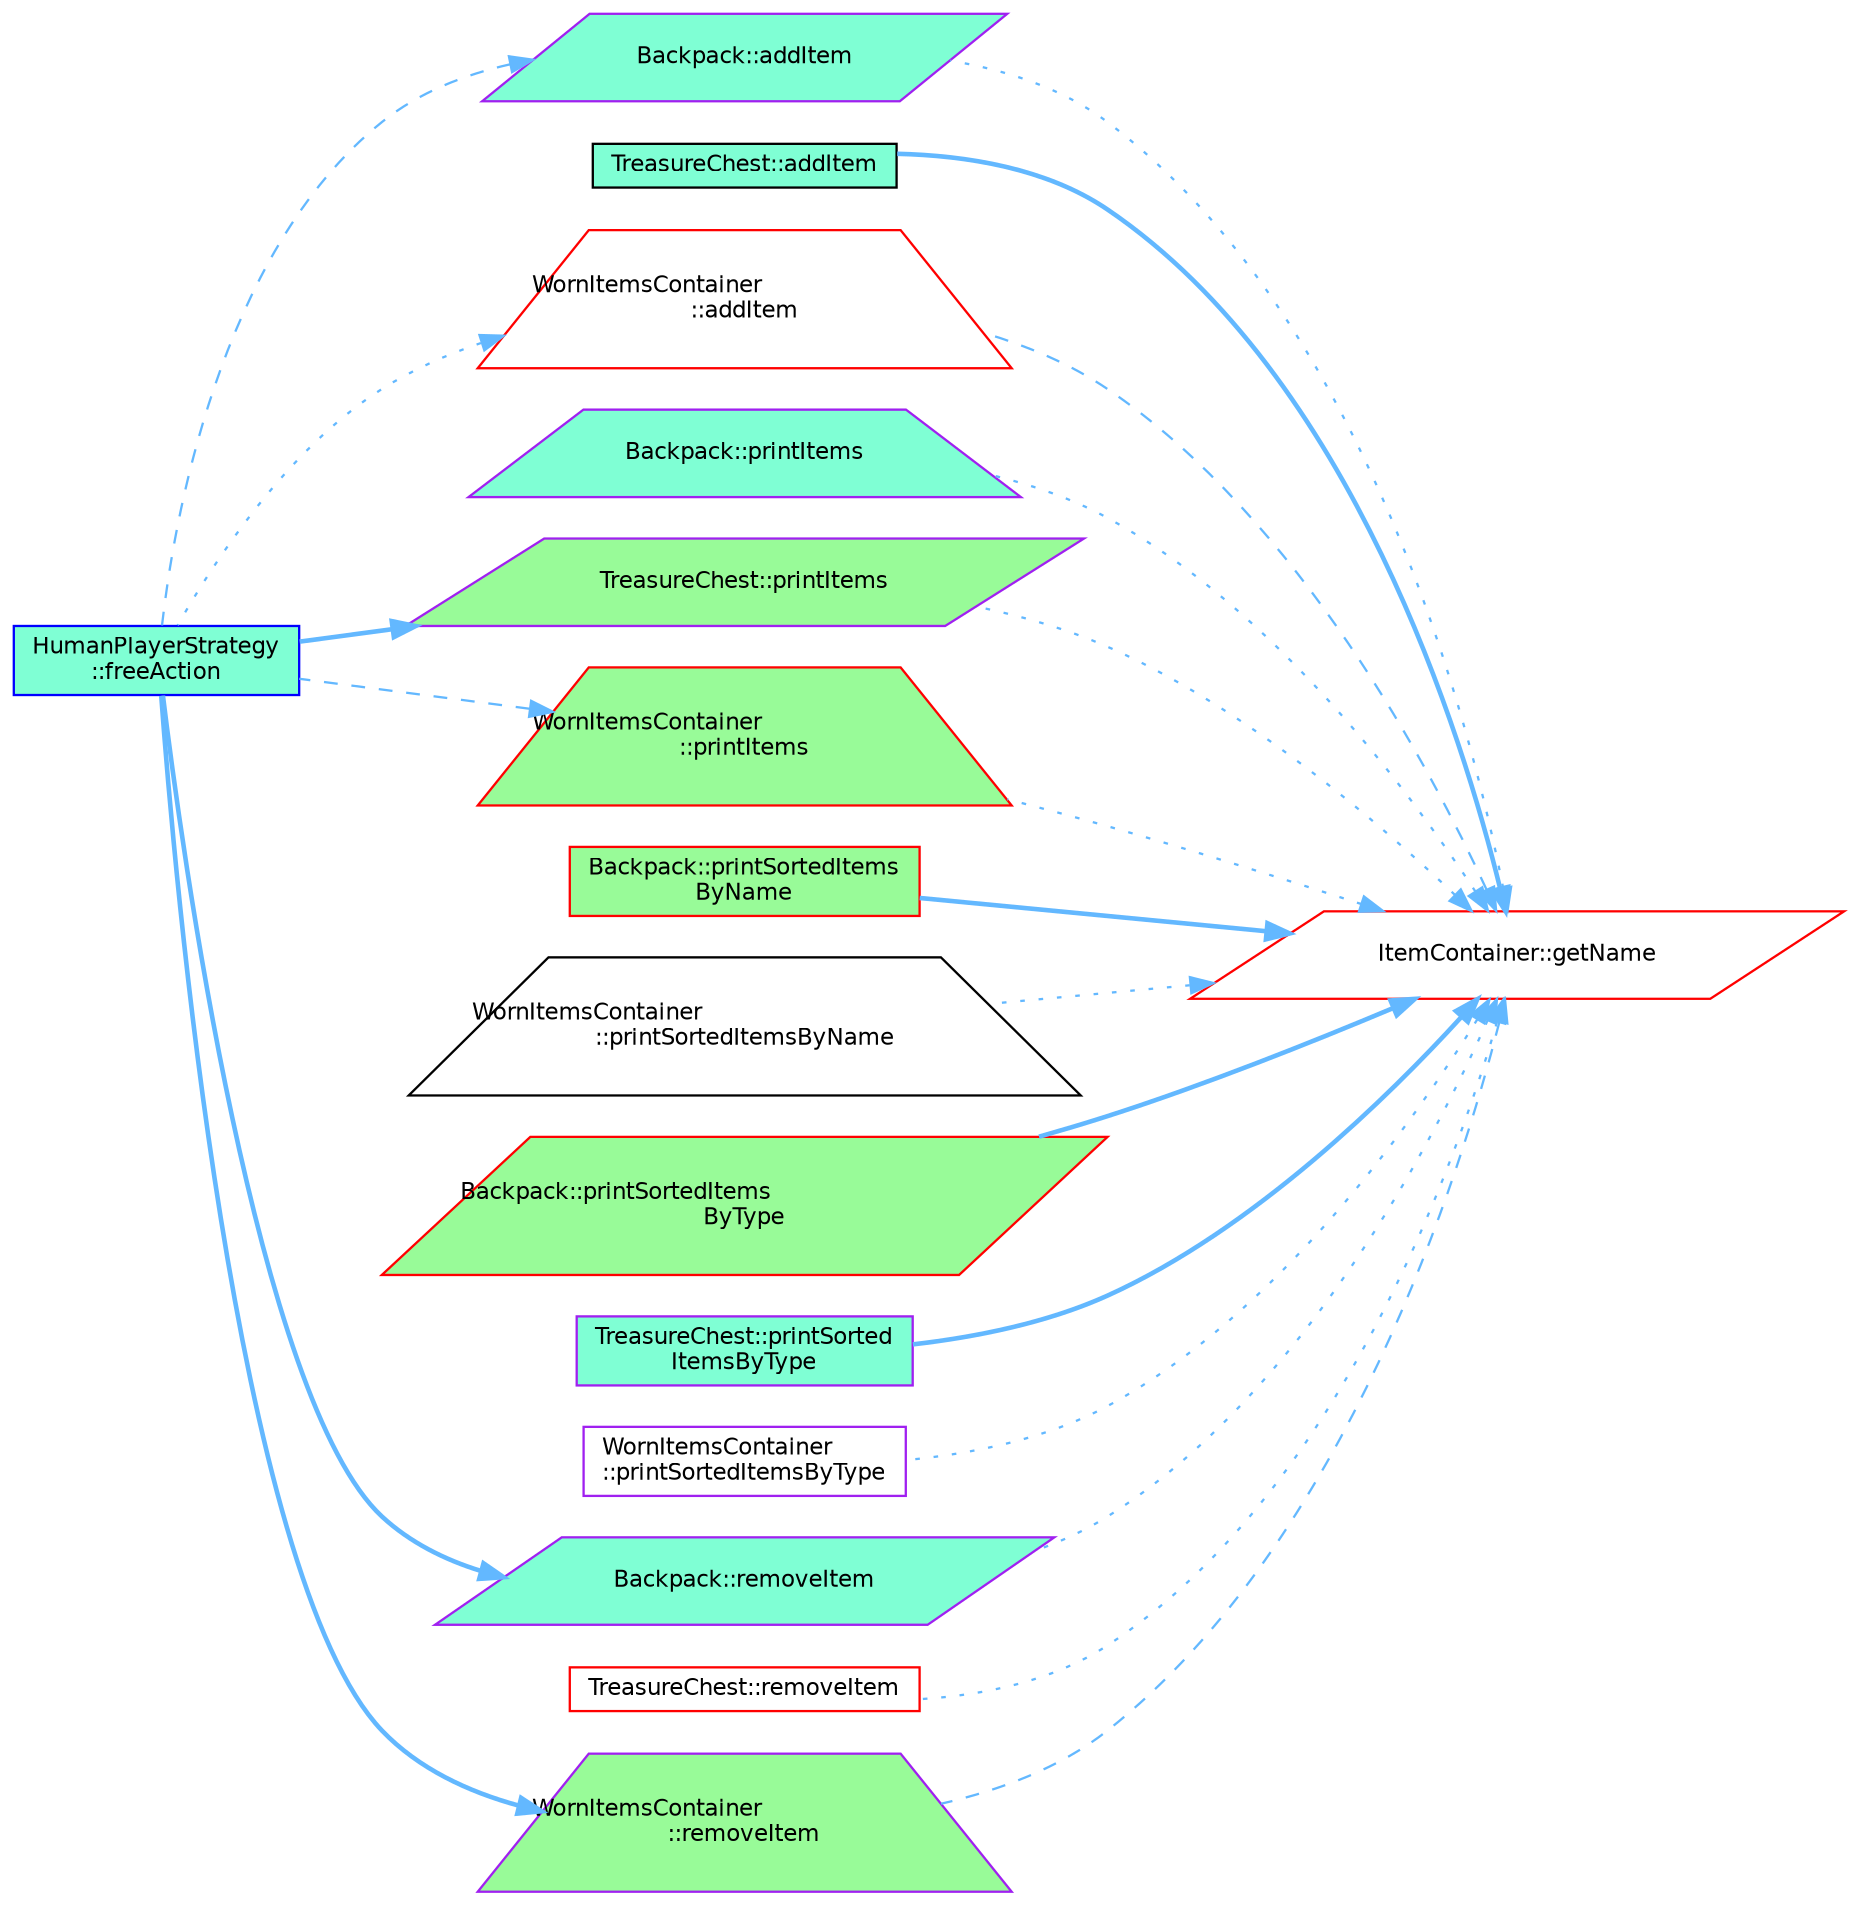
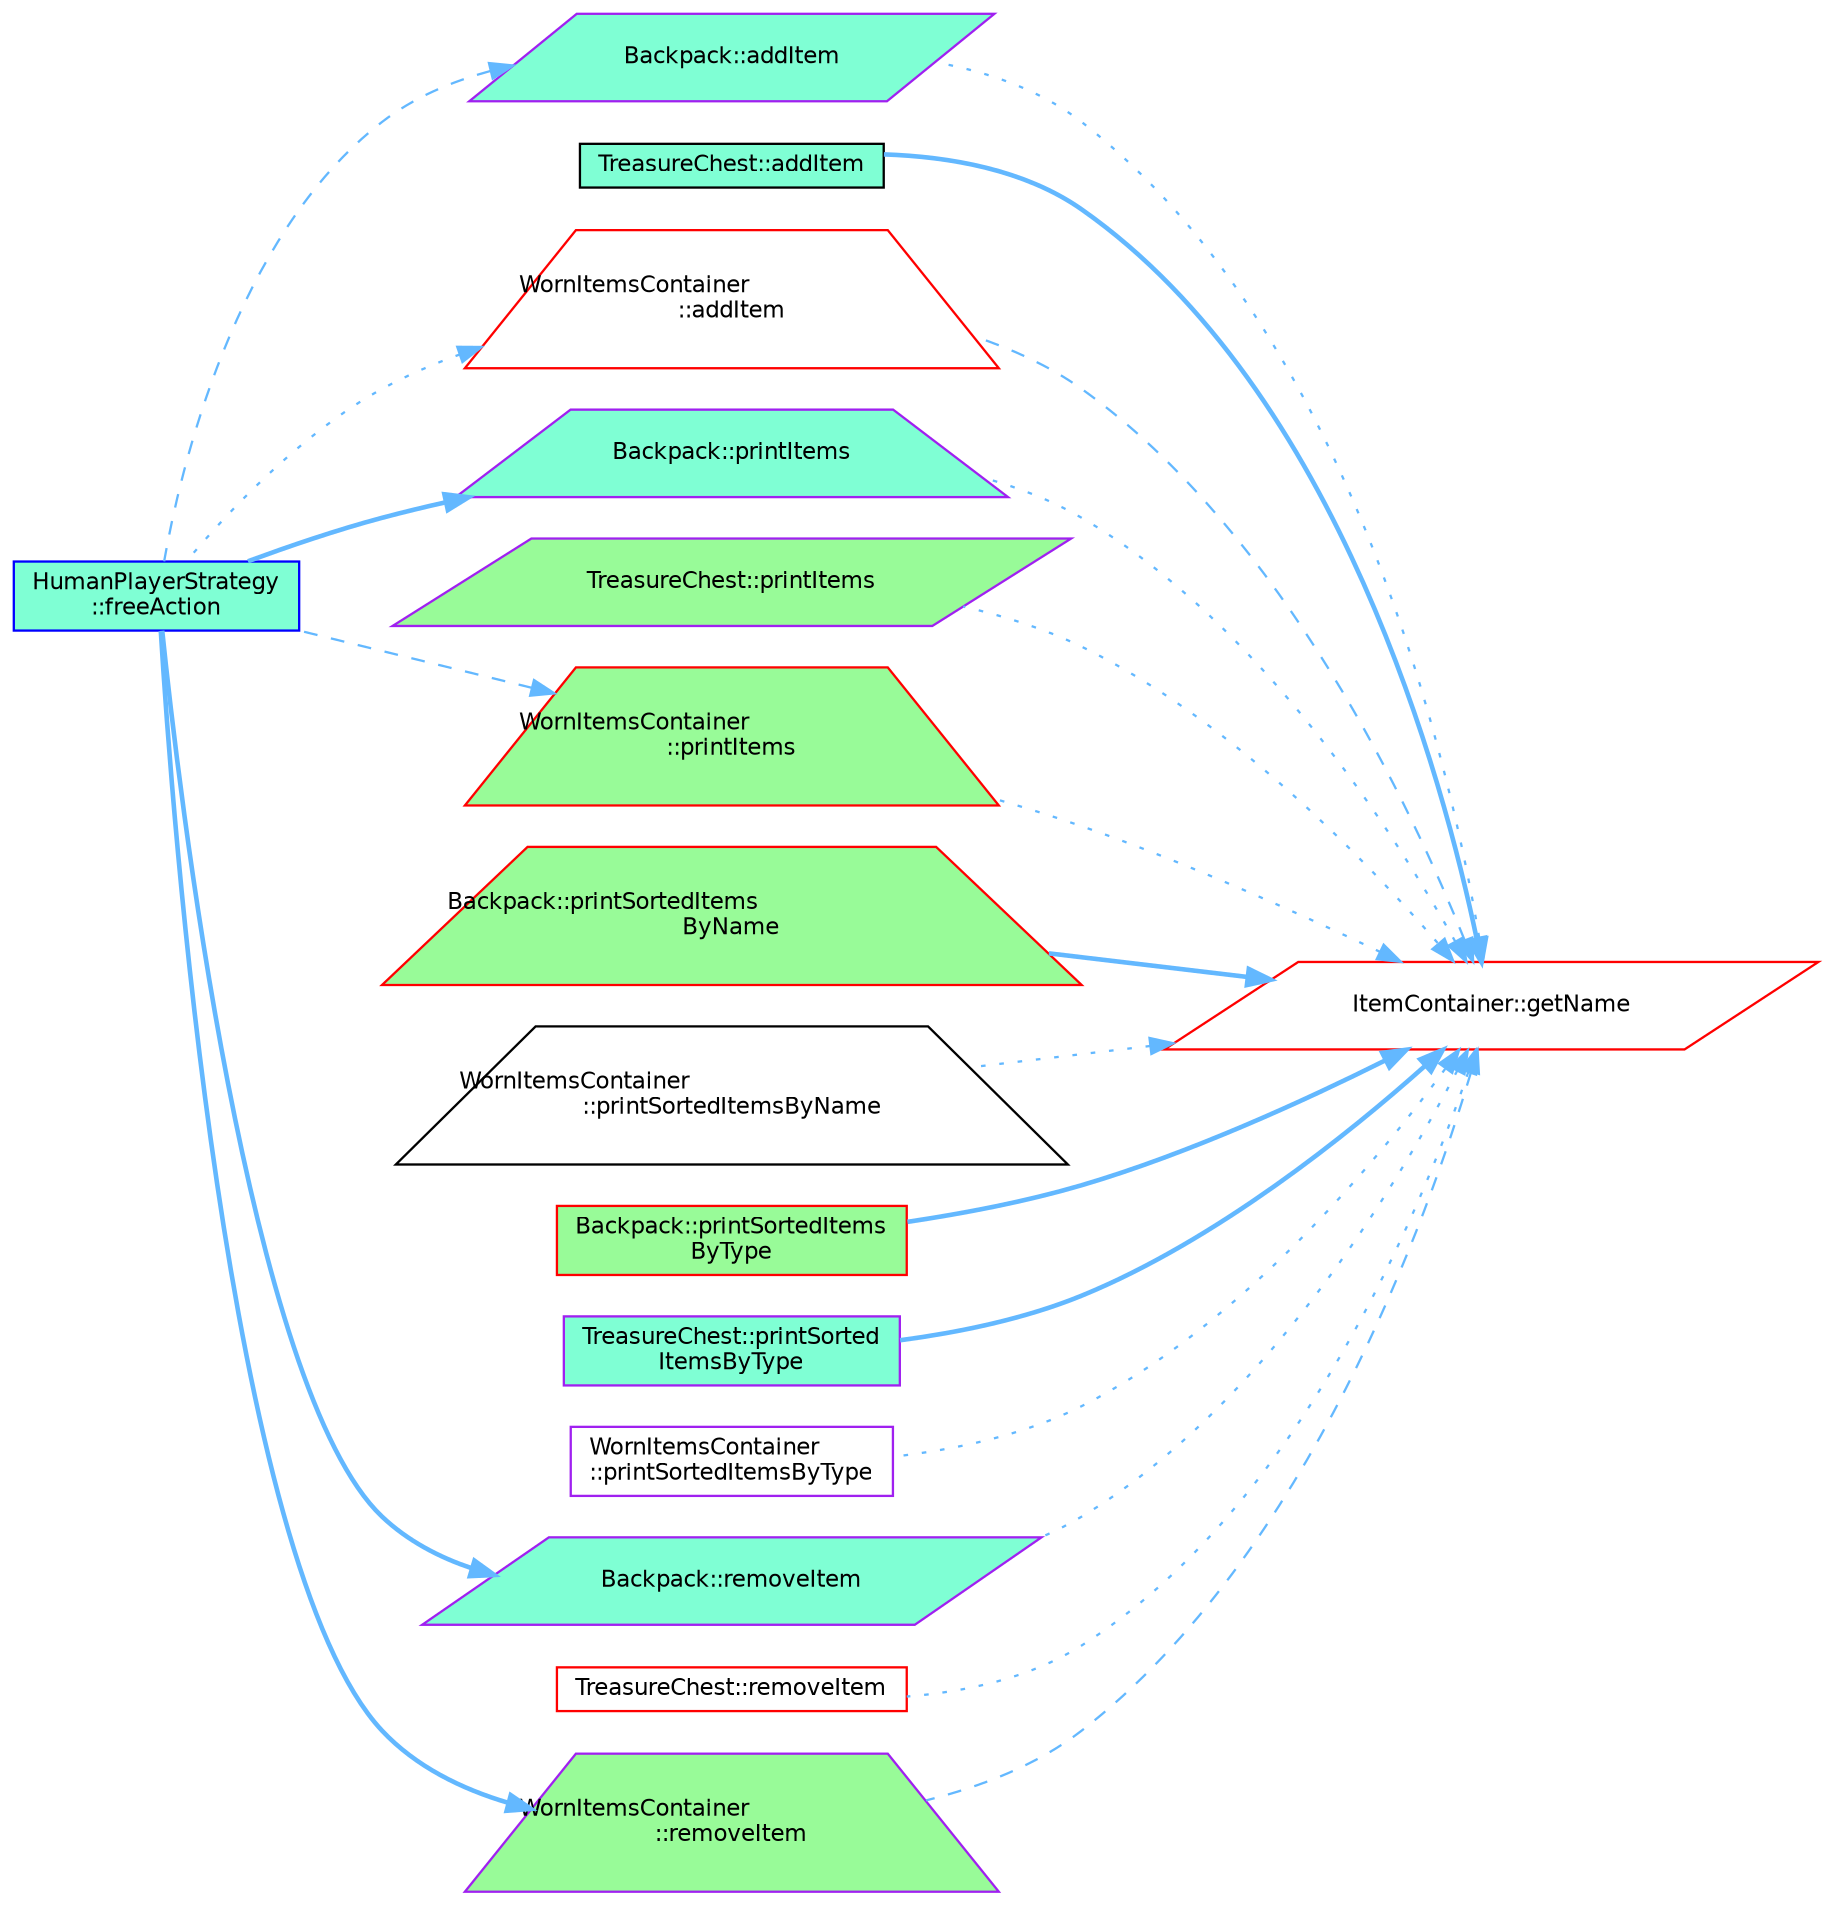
  digraph {
    rankdir=RL
    node [color=purple fillcolor=aquamarine fontname=Helvetica fontsize=10 shape=box style=filled]
    edge [color=steelblue1 dir=back fontname=Helvetica fontsize=10 labelfontname=Helvetica labelfontsize=10 style=dotted]
    n1 [color=red fillcolor=white fontcolor=black height=0.2 label="ItemContainer::getName" shape=parallelogram width=0.4]
    n2 [height=0.2 label="Backpack::addItem" shape=parallelogram width=0.4]
    n3 [color=black height=0.2 label="TreasureChest::addItem" width=0.4]
    n4 [color=red fillcolor=white height=0.2 label="WornItemsContainer\l::addItem" shape=trapezium width=0.4]
    n5 [height=0.2 label="Backpack::printItems" shape=trapezium width=0.4]
    n6 [fillcolor=palegreen height=0.2 label="TreasureChest::printItems" shape=parallelogram width=0.4]
    n7 [color=red fillcolor=palegreen height=0.2 label="WornItemsContainer\l::printItems" shape=trapezium width=0.4]
-   n8 [color=red fillcolor=palegreen height=0.2 label="Backpack::printSortedItems\lByName" width=0.4]
+   n8 [color=red fillcolor=palegreen height=0.2 label="Backpack::printSortedItems\lByName" shape=trapezium width=0.4]
    n9 [color=black fillcolor=white height=0.2 label="WornItemsContainer\l::printSortedItemsByName" shape=trapezium width=0.4]
-   n10 [color=red fillcolor=palegreen height=0.2 label="Backpack::printSortedItems\lByType" shape=parallelogram width=0.4]
+   n10 [color=red fillcolor=palegreen height=0.2 label="Backpack::printSortedItems\lByType" width=0.4]
    n11 [height=0.2 label="TreasureChest::printSorted\lItemsByType" width=0.4]
    n12 [fillcolor=white height=0.2 label="WornItemsContainer\l::printSortedItemsByType" width=0.4]
    n13 [height=0.2 label="Backpack::removeItem" shape=parallelogram width=0.4]
    n14 [color=red fillcolor=white height=0.2 label="TreasureChest::removeItem" width=0.4]
    n15 [fillcolor=palegreen height=0.2 label="WornItemsContainer\l::removeItem" shape=trapezium width=0.4]
    n16 [color=blue height=0.2 label="HumanPlayerStrategy\l::freeAction" width=0.4]
    n1 -> n2
    n1 -> n3 [style=bold]
    n1 -> n4 [style=dashed]
    n1 -> n5
    n1 -> n6
    n1 -> n7
    n1 -> n8 [style=bold]
    n1 -> n9
    n1 -> n10 [style=bold]
    n1 -> n11 [style=bold]
    n1 -> n12
    n1 -> n13
    n1 -> n14
    n1 -> n15 [style=dashed]
    n2 -> n16 [style=dashed]
    n4 -> n16
-   n6 -> n16 [style=bold]
+   n5 -> n16 [style=bold]
    n7 -> n16 [style=dashed]
    n13 -> n16 [style=bold]
    n15 -> n16 [style=bold]
  }
